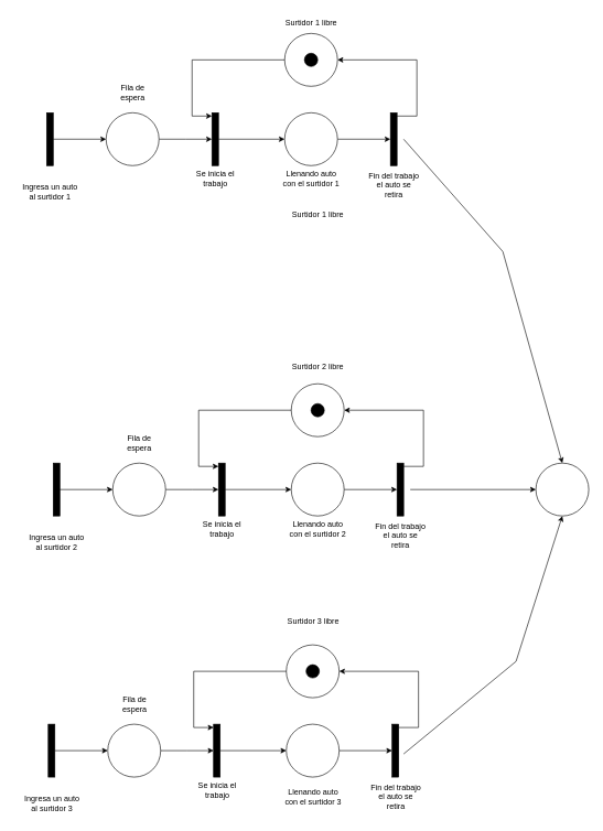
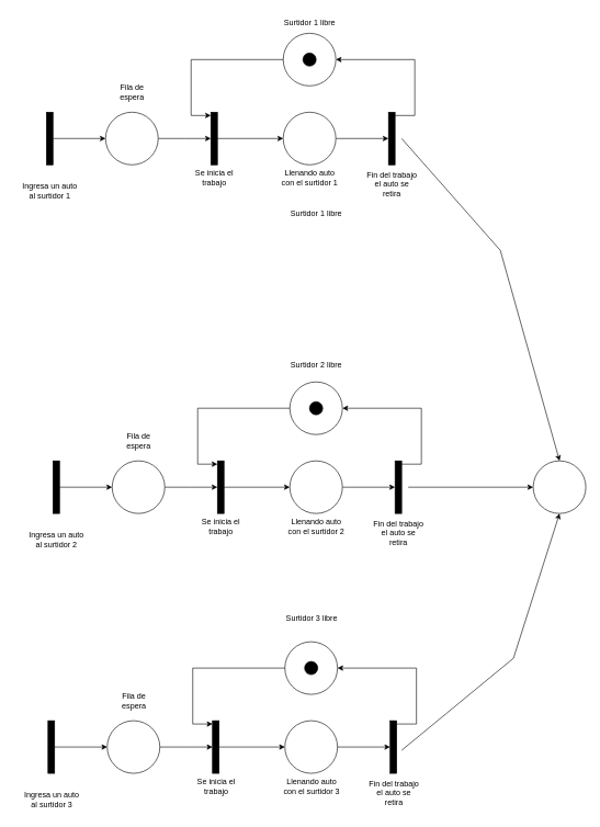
  <mxCell id="0" />
  <mxCell id="1" parent="0" />
  <mxCell id="2" value="" style="edgeStyle=orthogonalEdgeStyle;rounded=0;orthogonalLoop=1;jettySize=auto;html=1;" edge="1" parent="1" source="3"><mxGeometry relative="1" as="geometry"><mxPoint x="320" y="210" as="targetPoint" /></mxGeometry></mxCell>
  <mxCell id="3" value="" style="ellipse;whiteSpace=wrap;html=1;aspect=fixed;" vertex="1" parent="1"><mxGeometry x="160" y="170" width="80" height="80" as="geometry" /></mxCell>
  <mxCell id="4" value="" style="edgeStyle=orthogonalEdgeStyle;rounded=0;orthogonalLoop=1;jettySize=auto;html=1;curved=0;" edge="1" parent="1" source="5" target="3"><mxGeometry relative="1" as="geometry" /></mxCell>
  <mxCell id="5" value="" style="html=1;points=[[0,0,0,0,5],[0,1,0,0,-5],[1,0,0,0,5],[1,1,0,0,-5]];perimeter=orthogonalPerimeter;outlineConnect=0;targetShapes=umlLifeline;portConstraint=eastwest;newEdgeStyle={&quot;curved&quot;:0,&quot;rounded&quot;:0};fillColor=#000000;" vertex="1" parent="1"><mxGeometry x="70" y="170" width="10" height="80" as="geometry" /></mxCell>
  <mxCell id="6" value="" style="edgeStyle=orthogonalEdgeStyle;rounded=0;orthogonalLoop=1;jettySize=auto;html=1;curved=0;" edge="1" parent="1" source="7" target="9"><mxGeometry relative="1" as="geometry" /></mxCell>
  <mxCell id="7" value="" style="html=1;points=[[0,0,0,0,5],[0,1,0,0,-5],[1,0,0,0,5],[1,1,0,0,-5]];perimeter=orthogonalPerimeter;outlineConnect=0;targetShapes=umlLifeline;portConstraint=eastwest;newEdgeStyle={&quot;curved&quot;:0,&quot;rounded&quot;:0};fillColor=#000000;" vertex="1" parent="1"><mxGeometry x="320" y="170" width="10" height="80" as="geometry" /></mxCell>
  <mxCell id="8" value="" style="edgeStyle=orthogonalEdgeStyle;rounded=0;orthogonalLoop=1;jettySize=auto;html=1;" edge="1" parent="1" source="9" target="10"><mxGeometry relative="1" as="geometry" /></mxCell>
  <mxCell id="9" value="" style="ellipse;whiteSpace=wrap;html=1;aspect=fixed;" vertex="1" parent="1"><mxGeometry x="430" y="170" width="80" height="80" as="geometry" /></mxCell>
  <mxCell id="10" value="" style="html=1;points=[[0,0,0,0,5],[0,1,0,0,-5],[1,0,0,0,5],[1,1,0,0,-5]];perimeter=orthogonalPerimeter;outlineConnect=0;targetShapes=umlLifeline;portConstraint=eastwest;newEdgeStyle={&quot;curved&quot;:0,&quot;rounded&quot;:0};fillColor=#000000;" vertex="1" parent="1"><mxGeometry x="590" y="170" width="10" height="80" as="geometry" /></mxCell>
  <mxCell id="11" value="" style="ellipse;whiteSpace=wrap;html=1;aspect=fixed;" vertex="1" parent="1"><mxGeometry x="430" y="50" width="80" height="80" as="geometry" /></mxCell>
  <mxCell id="12" value="" style="ellipse;whiteSpace=wrap;html=1;aspect=fixed;fillColor=#000000;" vertex="1" parent="1"><mxGeometry x="460" y="80" width="20" height="20" as="geometry" /></mxCell>
  <mxCell id="13" value="" style="endArrow=classic;html=1;rounded=0;exitX=1;exitY=0;exitDx=0;exitDy=5;exitPerimeter=0;entryX=1;entryY=0.5;entryDx=0;entryDy=0;" edge="1" parent="1" source="10" target="11"><mxGeometry width="50" height="50" relative="1" as="geometry"><mxPoint x="570" y="280" as="sourcePoint" /><mxPoint x="620" y="230" as="targetPoint" /><Array as="points"><mxPoint x="630" y="175" /><mxPoint x="630" y="90" /></Array></mxGeometry></mxCell>
  <mxCell id="14" value="" style="endArrow=classic;html=1;rounded=0;exitX=0;exitY=0.5;exitDx=0;exitDy=0;entryX=0;entryY=0;entryDx=0;entryDy=5;entryPerimeter=0;" edge="1" parent="1" source="11" target="7"><mxGeometry width="50" height="50" relative="1" as="geometry"><mxPoint x="570" y="280" as="sourcePoint" /><mxPoint x="620" y="230" as="targetPoint" /><Array as="points"><mxPoint x="290" y="90" /><mxPoint x="290" y="175" /></Array></mxGeometry></mxCell>
  <mxCell id="15" value="&lt;div&gt;Ingresa un auto&lt;/div&gt;&lt;div&gt;al surtidor 1&lt;br&gt;&lt;/div&gt;" style="text;html=1;align=center;verticalAlign=middle;resizable=0;points=[];autosize=1;strokeColor=none;fillColor=none;" vertex="1" parent="1"><mxGeometry x="20" y="270" width="110" height="40" as="geometry" /></mxCell>
  <mxCell id="16" value="&lt;div&gt;Fila de&lt;/div&gt;&lt;div&gt;espera&lt;br&gt;&lt;/div&gt;" style="text;html=1;align=center;verticalAlign=middle;resizable=0;points=[];autosize=1;strokeColor=none;fillColor=none;" vertex="1" parent="1"><mxGeometry x="170" y="120" width="60" height="40" as="geometry" /></mxCell>
  <mxCell id="17" value="&lt;div&gt;Se inicia el&lt;/div&gt;&lt;div&gt;trabajo&lt;br&gt;&lt;/div&gt;" style="text;html=1;align=center;verticalAlign=middle;resizable=0;points=[];autosize=1;strokeColor=none;fillColor=none;" vertex="1" parent="1"><mxGeometry x="285" y="250" width="80" height="40" as="geometry" /></mxCell>
  <mxCell id="18" value="&lt;div&gt;Llenando auto&lt;/div&gt;&lt;div&gt;con el surtidor 1&lt;br&gt;&lt;/div&gt;" style="text;html=1;align=center;verticalAlign=middle;resizable=0;points=[];autosize=1;strokeColor=none;fillColor=none;" vertex="1" parent="1"><mxGeometry x="415" y="250" width="110" height="40" as="geometry" /></mxCell>
  <mxCell id="19" value="&lt;div&gt;Fin del trabajo&lt;/div&gt;&lt;div&gt;el auto se&lt;/div&gt;&lt;div&gt;retira&lt;br&gt;&lt;/div&gt;" style="text;html=1;align=center;verticalAlign=middle;resizable=0;points=[];autosize=1;strokeColor=none;fillColor=none;" vertex="1" parent="1"><mxGeometry x="545" y="250" width="100" height="60" as="geometry" /></mxCell>
  <mxCell id="20" value="Surtidor 1 libre" style="text;html=1;align=center;verticalAlign=middle;resizable=0;points=[];autosize=1;strokeColor=none;fillColor=none;" vertex="1" parent="1"><mxGeometry x="420" y="20" width="100" height="30" as="geometry" /></mxCell>
  <mxCell id="21" value="" style="edgeStyle=orthogonalEdgeStyle;rounded=0;orthogonalLoop=1;jettySize=auto;html=1;" edge="1" parent="1" source="22"><mxGeometry relative="1" as="geometry"><mxPoint x="330" y="740" as="targetPoint" /></mxGeometry></mxCell>
  <mxCell id="22" value="" style="ellipse;whiteSpace=wrap;html=1;aspect=fixed;" vertex="1" parent="1"><mxGeometry x="170" y="700" width="80" height="80" as="geometry" /></mxCell>
  <mxCell id="23" value="" style="edgeStyle=orthogonalEdgeStyle;rounded=0;orthogonalLoop=1;jettySize=auto;html=1;curved=0;" edge="1" parent="1" source="24" target="22"><mxGeometry relative="1" as="geometry" /></mxCell>
  <mxCell id="24" value="" style="html=1;points=[[0,0,0,0,5],[0,1,0,0,-5],[1,0,0,0,5],[1,1,0,0,-5]];perimeter=orthogonalPerimeter;outlineConnect=0;targetShapes=umlLifeline;portConstraint=eastwest;newEdgeStyle={&quot;curved&quot;:0,&quot;rounded&quot;:0};fillColor=#000000;" vertex="1" parent="1"><mxGeometry x="80" y="700" width="10" height="80" as="geometry" /></mxCell>
  <mxCell id="25" value="" style="edgeStyle=orthogonalEdgeStyle;rounded=0;orthogonalLoop=1;jettySize=auto;html=1;curved=0;" edge="1" parent="1" source="26" target="28"><mxGeometry relative="1" as="geometry" /></mxCell>
  <mxCell id="26" value="" style="html=1;points=[[0,0,0,0,5],[0,1,0,0,-5],[1,0,0,0,5],[1,1,0,0,-5]];perimeter=orthogonalPerimeter;outlineConnect=0;targetShapes=umlLifeline;portConstraint=eastwest;newEdgeStyle={&quot;curved&quot;:0,&quot;rounded&quot;:0};fillColor=#000000;" vertex="1" parent="1"><mxGeometry x="330" y="700" width="10" height="80" as="geometry" /></mxCell>
  <mxCell id="27" value="" style="edgeStyle=orthogonalEdgeStyle;rounded=0;orthogonalLoop=1;jettySize=auto;html=1;" edge="1" parent="1" source="28" target="29"><mxGeometry relative="1" as="geometry" /></mxCell>
  <mxCell id="28" value="" style="ellipse;whiteSpace=wrap;html=1;aspect=fixed;" vertex="1" parent="1"><mxGeometry x="440" y="700" width="80" height="80" as="geometry" /></mxCell>
  <mxCell id="29" value="" style="html=1;points=[[0,0,0,0,5],[0,1,0,0,-5],[1,0,0,0,5],[1,1,0,0,-5]];perimeter=orthogonalPerimeter;outlineConnect=0;targetShapes=umlLifeline;portConstraint=eastwest;newEdgeStyle={&quot;curved&quot;:0,&quot;rounded&quot;:0};fillColor=#000000;" vertex="1" parent="1"><mxGeometry x="600" y="700" width="10" height="80" as="geometry" /></mxCell>
  <mxCell id="30" value="" style="ellipse;whiteSpace=wrap;html=1;aspect=fixed;" vertex="1" parent="1"><mxGeometry x="440" y="580" width="80" height="80" as="geometry" /></mxCell>
  <mxCell id="31" value="" style="ellipse;whiteSpace=wrap;html=1;aspect=fixed;fillColor=#000000;" vertex="1" parent="1"><mxGeometry x="470" y="610" width="20" height="20" as="geometry" /></mxCell>
  <mxCell id="32" value="" style="endArrow=classic;html=1;rounded=0;exitX=1;exitY=0;exitDx=0;exitDy=5;exitPerimeter=0;entryX=1;entryY=0.5;entryDx=0;entryDy=0;" edge="1" parent="1" source="29" target="30"><mxGeometry width="50" height="50" relative="1" as="geometry"><mxPoint x="580" y="810" as="sourcePoint" /><mxPoint x="630" y="760" as="targetPoint" /><Array as="points"><mxPoint x="640" y="705" /><mxPoint x="640" y="620" /></Array></mxGeometry></mxCell>
  <mxCell id="33" value="" style="endArrow=classic;html=1;rounded=0;exitX=0;exitY=0.5;exitDx=0;exitDy=0;entryX=0;entryY=0;entryDx=0;entryDy=5;entryPerimeter=0;" edge="1" parent="1" source="30" target="26"><mxGeometry width="50" height="50" relative="1" as="geometry"><mxPoint x="580" y="810" as="sourcePoint" /><mxPoint x="630" y="760" as="targetPoint" /><Array as="points"><mxPoint x="300" y="620" /><mxPoint x="300" y="705" /></Array></mxGeometry></mxCell>
  <mxCell id="34" value="&lt;div&gt;Ingresa un auto&lt;/div&gt;&lt;div&gt;al surtidor 2&lt;br&gt;&lt;/div&gt;" style="text;html=1;align=center;verticalAlign=middle;resizable=0;points=[];autosize=1;strokeColor=none;fillColor=none;" vertex="1" parent="1"><mxGeometry x="30" y="800" width="110" height="40" as="geometry" /></mxCell>
  <mxCell id="35" value="&lt;div&gt;Fila de&lt;/div&gt;&lt;div&gt;espera&lt;br&gt;&lt;/div&gt;" style="text;html=1;align=center;verticalAlign=middle;resizable=0;points=[];autosize=1;strokeColor=none;fillColor=none;" vertex="1" parent="1"><mxGeometry x="180" y="650" width="60" height="40" as="geometry" /></mxCell>
  <mxCell id="36" value="&lt;div&gt;Se inicia el&lt;/div&gt;&lt;div&gt;trabajo&lt;br&gt;&lt;/div&gt;" style="text;html=1;align=center;verticalAlign=middle;resizable=0;points=[];autosize=1;strokeColor=none;fillColor=none;" vertex="1" parent="1"><mxGeometry x="295" y="780" width="80" height="40" as="geometry" /></mxCell>
  <mxCell id="37" value="&lt;div&gt;Llenando auto&lt;/div&gt;&lt;div&gt;con el surtidor 2&lt;br&gt;&lt;/div&gt;" style="text;html=1;align=center;verticalAlign=middle;resizable=0;points=[];autosize=1;strokeColor=none;fillColor=none;" vertex="1" parent="1"><mxGeometry x="425" y="780" width="110" height="40" as="geometry" /></mxCell>
  <mxCell id="38" value="&lt;div&gt;Fin del trabajo&lt;/div&gt;&lt;div&gt;el auto se&lt;/div&gt;&lt;div&gt;retira&lt;br&gt;&lt;/div&gt;" style="text;html=1;align=center;verticalAlign=middle;resizable=0;points=[];autosize=1;strokeColor=none;fillColor=none;" vertex="1" parent="1"><mxGeometry x="555" y="780" width="100" height="60" as="geometry" /></mxCell>
  <mxCell id="39" value="Surtidor 1 libre" style="text;html=1;align=center;verticalAlign=middle;resizable=0;points=[];autosize=1;strokeColor=none;fillColor=none;" vertex="1" parent="1"><mxGeometry x="430" y="310" width="100" height="30" as="geometry" /></mxCell>
  <mxCell id="40" value="" style="edgeStyle=orthogonalEdgeStyle;rounded=0;orthogonalLoop=1;jettySize=auto;html=1;" edge="1" parent="1" source="41"><mxGeometry relative="1" as="geometry"><mxPoint x="322.5" y="1135" as="targetPoint" /></mxGeometry></mxCell>
  <mxCell id="41" value="" style="ellipse;whiteSpace=wrap;html=1;aspect=fixed;" vertex="1" parent="1"><mxGeometry x="162.5" y="1095" width="80" height="80" as="geometry" /></mxCell>
  <mxCell id="42" value="" style="edgeStyle=orthogonalEdgeStyle;rounded=0;orthogonalLoop=1;jettySize=auto;html=1;curved=0;" edge="1" parent="1" source="43" target="41"><mxGeometry relative="1" as="geometry" /></mxCell>
  <mxCell id="43" value="" style="html=1;points=[[0,0,0,0,5],[0,1,0,0,-5],[1,0,0,0,5],[1,1,0,0,-5]];perimeter=orthogonalPerimeter;outlineConnect=0;targetShapes=umlLifeline;portConstraint=eastwest;newEdgeStyle={&quot;curved&quot;:0,&quot;rounded&quot;:0};fillColor=#000000;" vertex="1" parent="1"><mxGeometry x="72.5" y="1095" width="10" height="80" as="geometry" /></mxCell>
  <mxCell id="44" value="" style="edgeStyle=orthogonalEdgeStyle;rounded=0;orthogonalLoop=1;jettySize=auto;html=1;curved=0;" edge="1" parent="1" source="45" target="47"><mxGeometry relative="1" as="geometry" /></mxCell>
  <mxCell id="45" value="" style="html=1;points=[[0,0,0,0,5],[0,1,0,0,-5],[1,0,0,0,5],[1,1,0,0,-5]];perimeter=orthogonalPerimeter;outlineConnect=0;targetShapes=umlLifeline;portConstraint=eastwest;newEdgeStyle={&quot;curved&quot;:0,&quot;rounded&quot;:0};fillColor=#000000;" vertex="1" parent="1"><mxGeometry x="322.5" y="1095" width="10" height="80" as="geometry" /></mxCell>
  <mxCell id="46" value="" style="edgeStyle=orthogonalEdgeStyle;rounded=0;orthogonalLoop=1;jettySize=auto;html=1;" edge="1" parent="1" source="47" target="48"><mxGeometry relative="1" as="geometry" /></mxCell>
  <mxCell id="47" value="" style="ellipse;whiteSpace=wrap;html=1;aspect=fixed;" vertex="1" parent="1"><mxGeometry x="432.5" y="1095" width="80" height="80" as="geometry" /></mxCell>
  <mxCell id="48" value="" style="html=1;points=[[0,0,0,0,5],[0,1,0,0,-5],[1,0,0,0,5],[1,1,0,0,-5]];perimeter=orthogonalPerimeter;outlineConnect=0;targetShapes=umlLifeline;portConstraint=eastwest;newEdgeStyle={&quot;curved&quot;:0,&quot;rounded&quot;:0};fillColor=#000000;" vertex="1" parent="1"><mxGeometry x="592.5" y="1095" width="10" height="80" as="geometry" /></mxCell>
  <mxCell id="49" value="" style="ellipse;whiteSpace=wrap;html=1;aspect=fixed;" vertex="1" parent="1"><mxGeometry x="432.5" y="975" width="80" height="80" as="geometry" /></mxCell>
  <mxCell id="50" value="" style="ellipse;whiteSpace=wrap;html=1;aspect=fixed;fillColor=#000000;" vertex="1" parent="1"><mxGeometry x="462.5" y="1005" width="20" height="20" as="geometry" /></mxCell>
  <mxCell id="51" value="" style="endArrow=classic;html=1;rounded=0;exitX=1;exitY=0;exitDx=0;exitDy=5;exitPerimeter=0;entryX=1;entryY=0.5;entryDx=0;entryDy=0;" edge="1" parent="1" source="48" target="49"><mxGeometry width="50" height="50" relative="1" as="geometry"><mxPoint x="572.5" y="1205" as="sourcePoint" /><mxPoint x="622.5" y="1155" as="targetPoint" /><Array as="points"><mxPoint x="632.5" y="1100" /><mxPoint x="632.5" y="1015" /></Array></mxGeometry></mxCell>
  <mxCell id="52" value="" style="endArrow=classic;html=1;rounded=0;exitX=0;exitY=0.5;exitDx=0;exitDy=0;entryX=0;entryY=0;entryDx=0;entryDy=5;entryPerimeter=0;" edge="1" parent="1" source="49" target="45"><mxGeometry width="50" height="50" relative="1" as="geometry"><mxPoint x="572.5" y="1205" as="sourcePoint" /><mxPoint x="622.5" y="1155" as="targetPoint" /><Array as="points"><mxPoint x="292.5" y="1015" /><mxPoint x="292.5" y="1100" /></Array></mxGeometry></mxCell>
  <mxCell id="53" value="&lt;div&gt;Ingresa un auto&lt;/div&gt;&lt;div&gt;al surtidor 3&lt;br&gt;&lt;/div&gt;" style="text;html=1;align=center;verticalAlign=middle;resizable=0;points=[];autosize=1;strokeColor=none;fillColor=none;" vertex="1" parent="1"><mxGeometry x="22.5" y="1195" width="110" height="40" as="geometry" /></mxCell>
  <mxCell id="54" value="&lt;div&gt;Fila de&lt;/div&gt;&lt;div&gt;espera&lt;br&gt;&lt;/div&gt;" style="text;html=1;align=center;verticalAlign=middle;resizable=0;points=[];autosize=1;strokeColor=none;fillColor=none;" vertex="1" parent="1"><mxGeometry x="172.5" y="1045" width="60" height="40" as="geometry" /></mxCell>
  <mxCell id="55" value="&lt;div&gt;Se inicia el&lt;/div&gt;&lt;div&gt;trabajo&lt;br&gt;&lt;/div&gt;" style="text;html=1;align=center;verticalAlign=middle;resizable=0;points=[];autosize=1;strokeColor=none;fillColor=none;" vertex="1" parent="1"><mxGeometry x="287.5" y="1175" width="80" height="40" as="geometry" /></mxCell>
- <mxCell id="56" value="&lt;div&gt;Llenando auto&lt;/div&gt;&lt;div&gt;con el surtidor 3&lt;br&gt;&lt;/div&gt;" style="text;html=1;align=center;verticalAlign=middle;resizable=0;points=[];autosize=1;strokeColor=none;fillColor=none;" vertex="1" parent="1"><mxGeometry x="417.5" y="1185" width="110" height="40" as="geometry" /></mxCell>
+ <mxCell id="56" value="&lt;div&gt;Llenando auto&lt;/div&gt;&lt;div&gt;con el surtidor 3&lt;br&gt;&lt;/div&gt;" style="text;html=1;align=center;verticalAlign=middle;resizable=0;points=[];autosize=1;strokeColor=none;fillColor=none;" vertex="1" parent="1"><mxGeometry x="417.5" y="1175" width="110" height="40" as="geometry" /></mxCell>
  <mxCell id="57" value="&lt;div&gt;Fin del trabajo&lt;/div&gt;&lt;div&gt;el auto se&lt;/div&gt;&lt;div&gt;retira&lt;br&gt;&lt;/div&gt;" style="text;html=1;align=center;verticalAlign=middle;resizable=0;points=[];autosize=1;strokeColor=none;fillColor=none;" vertex="1" parent="1"><mxGeometry x="547.5" y="1175" width="100" height="60" as="geometry" /></mxCell>
  <mxCell id="58" value="Surtidor 3 libre" style="text;html=1;align=center;verticalAlign=middle;resizable=0;points=[];autosize=1;strokeColor=none;fillColor=none;" vertex="1" parent="1"><mxGeometry x="422.5" y="925" width="100" height="30" as="geometry" /></mxCell>
  <mxCell id="59" value="Surtidor 2 libre" style="text;html=1;align=center;verticalAlign=middle;resizable=0;points=[];autosize=1;strokeColor=none;fillColor=none;" vertex="1" parent="1"><mxGeometry x="430" y="540" width="100" height="30" as="geometry" /></mxCell>
  <mxCell id="60" value="" style="ellipse;whiteSpace=wrap;html=1;aspect=fixed;" vertex="1" parent="1"><mxGeometry x="810" y="700" width="80" height="80" as="geometry" /></mxCell>
  <mxCell id="61" value="" style="endArrow=classic;html=1;rounded=0;entryX=0;entryY=0.5;entryDx=0;entryDy=0;" edge="1" parent="1" target="60"><mxGeometry width="50" height="50" relative="1" as="geometry"><mxPoint x="620" y="740" as="sourcePoint" /><mxPoint x="810" y="650" as="targetPoint" /></mxGeometry></mxCell>
  <mxCell id="62" value="" style="endArrow=classic;html=1;rounded=0;entryX=0.5;entryY=0;entryDx=0;entryDy=0;" edge="1" parent="1" target="60"><mxGeometry width="50" height="50" relative="1" as="geometry"><mxPoint x="610" y="210" as="sourcePoint" /><mxPoint x="810" y="650" as="targetPoint" /><Array as="points"><mxPoint x="760" y="380" /></Array></mxGeometry></mxCell>
  <mxCell id="63" value="" style="endArrow=classic;html=1;rounded=0;entryX=0.5;entryY=1;entryDx=0;entryDy=0;" edge="1" parent="1" target="60"><mxGeometry width="50" height="50" relative="1" as="geometry"><mxPoint x="610" y="1140" as="sourcePoint" /><mxPoint x="830" y="870" as="targetPoint" /><Array as="points"><mxPoint x="780" y="1000" /></Array></mxGeometry></mxCell>
